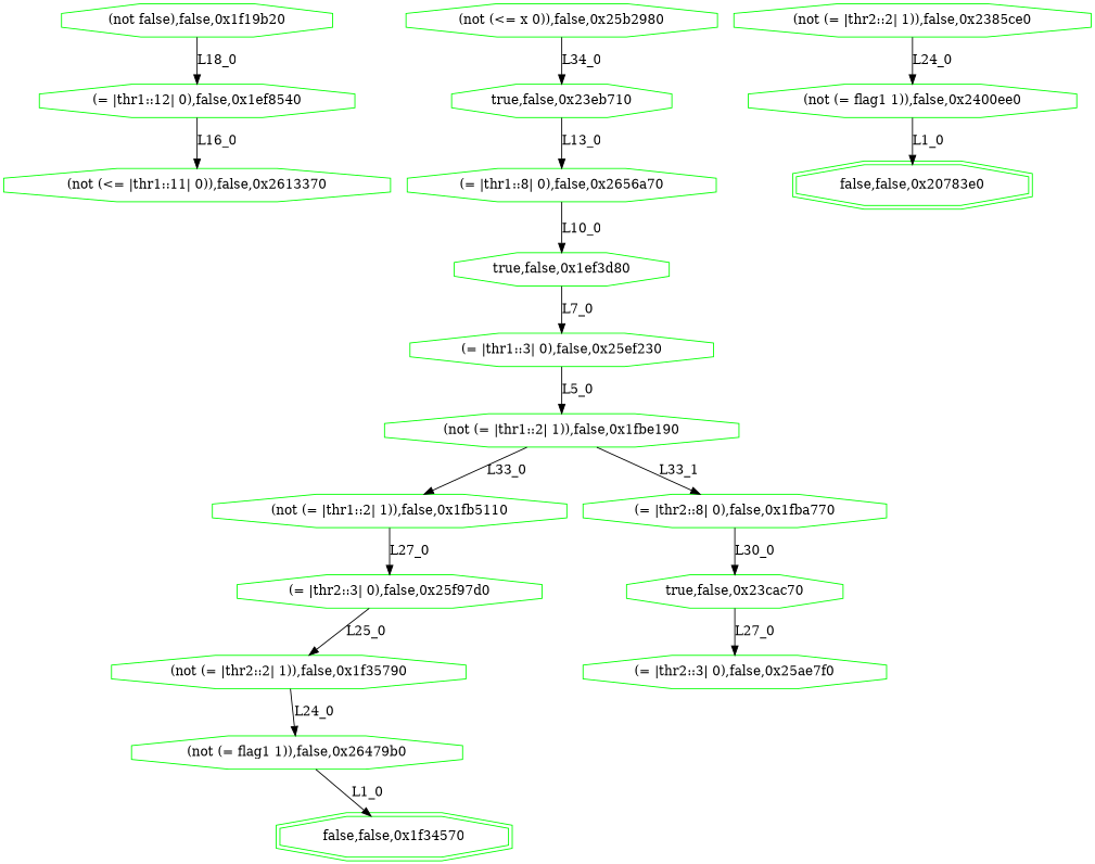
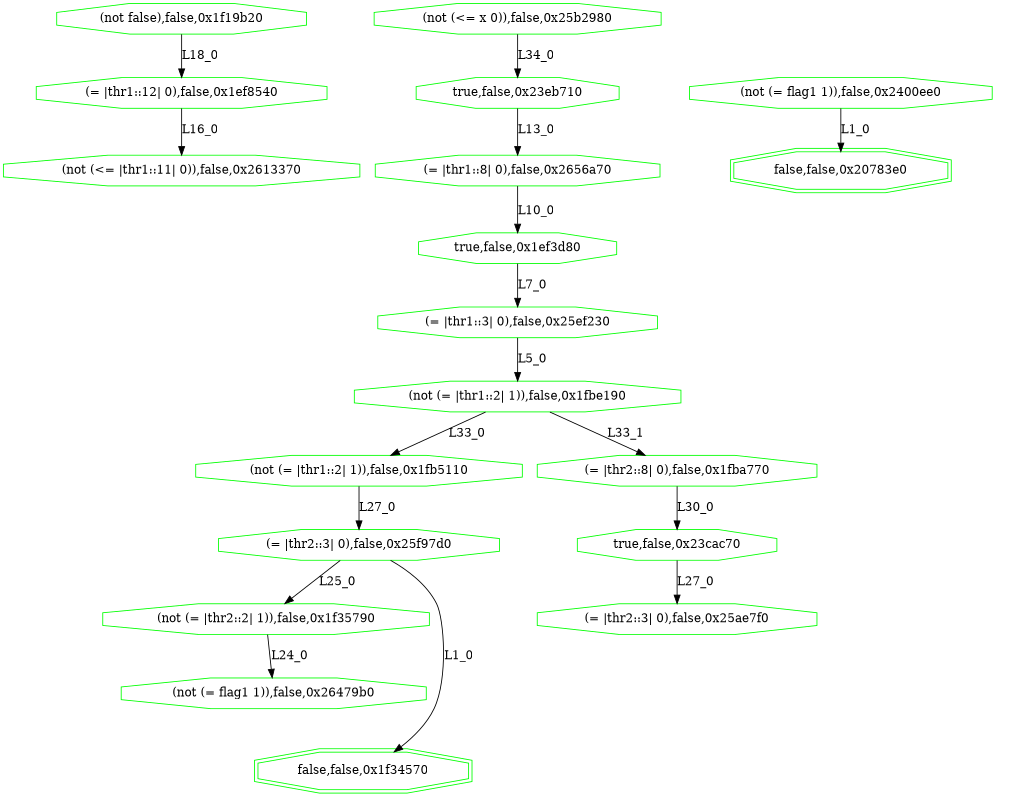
  digraph {
    node [color=green shape=octagon]
    n1 [label="(not false),false,0x1f19b20"]
    n2 [label="(= |thr1::12| 0),false,0x1ef8540"]
    n3 [label="(not (<= |thr1::11| 0)),false,0x2613370"]
    n4 [label="(not (<= x 0)),false,0x25b2980"]
    n5 [label="true,false,0x23eb710"]
    n6 [label="(= |thr1::8| 0),false,0x2656a70"]
    n7 [label="true,false,0x1ef3d80"]
    n8 [label="(= |thr1::3| 0),false,0x25ef230"]
    n9 [label="(not (= |thr1::2| 1)),false,0x1fbe190"]
    n10 [label="(not (= |thr1::2| 1)),false,0x1fb5110"]
    n11 [label="(= |thr2::8| 0),false,0x1fba770"]
    n12 [label="(= |thr2::3| 0),false,0x25f97d0"]
    n13 [label="true,false,0x23cac70"]
    n14 [label="(not (= |thr2::2| 1)),false,0x1f35790"]
    n15 [label="(not (= flag1 1)),false,0x26479b0"]
    n16 [label="false,false,0x1f34570" shape=doubleoctagon]
    n17 [label="(= |thr2::3| 0),false,0x25ae7f0"]
-   n18 [label="(not (= |thr2::2| 1)),false,0x2385ce0"]
    n19 [label="(not (= flag1 1)),false,0x2400ee0"]
    n20 [label="false,false,0x20783e0" shape=doubleoctagon]
    n1 -> n2 [label=L18_0]
    n2 -> n3 [label=L16_0]
    n4 -> n5 [label=L34_0]
    n5 -> n6 [label=L13_0]
    n6 -> n7 [label=L10_0]
    n7 -> n8 [label=L7_0]
    n8 -> n9 [label=L5_0]
    n9 -> n10 [label=L33_0]
    n9 -> n11 [label=L33_1]
    n10 -> n12 [label=L27_0]
    n11 -> n13 [label=L30_0]
    n12 -> n14 [label=L25_0]
    n13 -> n17 [label=L27_0]
    n14 -> n15 [label=L24_0]
-   n15 -> n16 [label=L1_0]
-   n18 -> n19 [label=L24_0]
+   n12 -> n16 [label=L1_0]
    n19 -> n20 [label=L1_0]
  }
